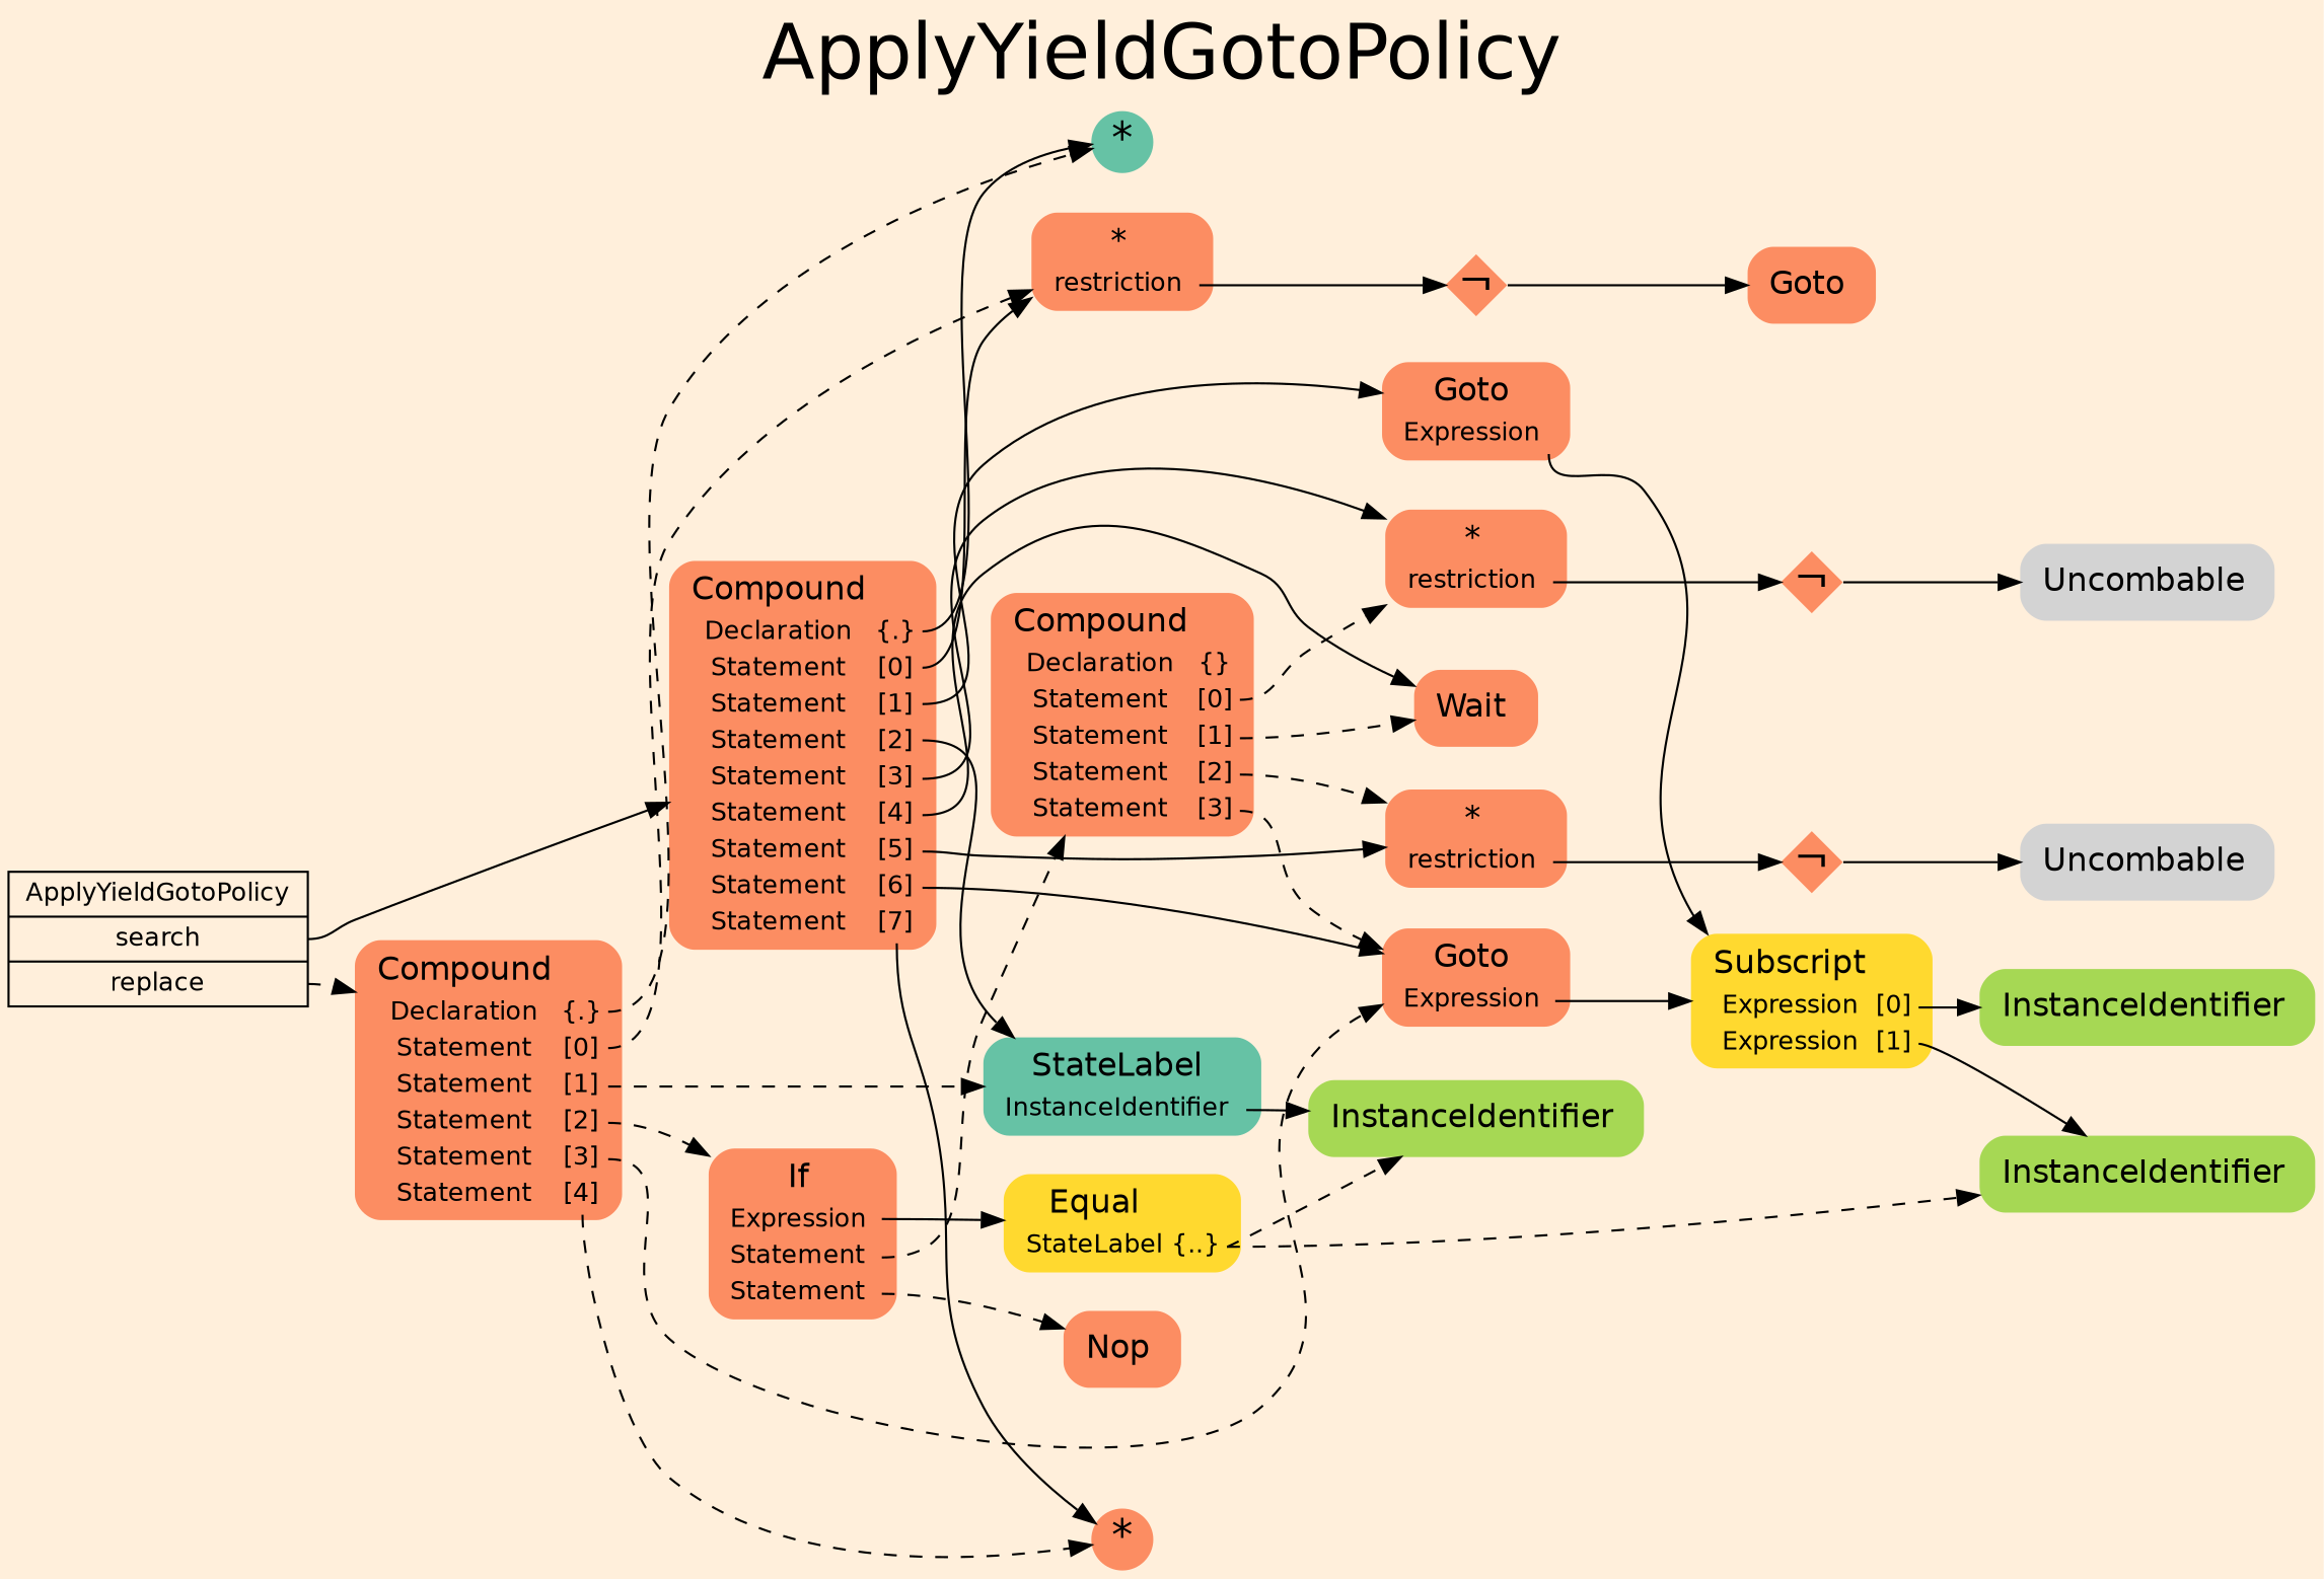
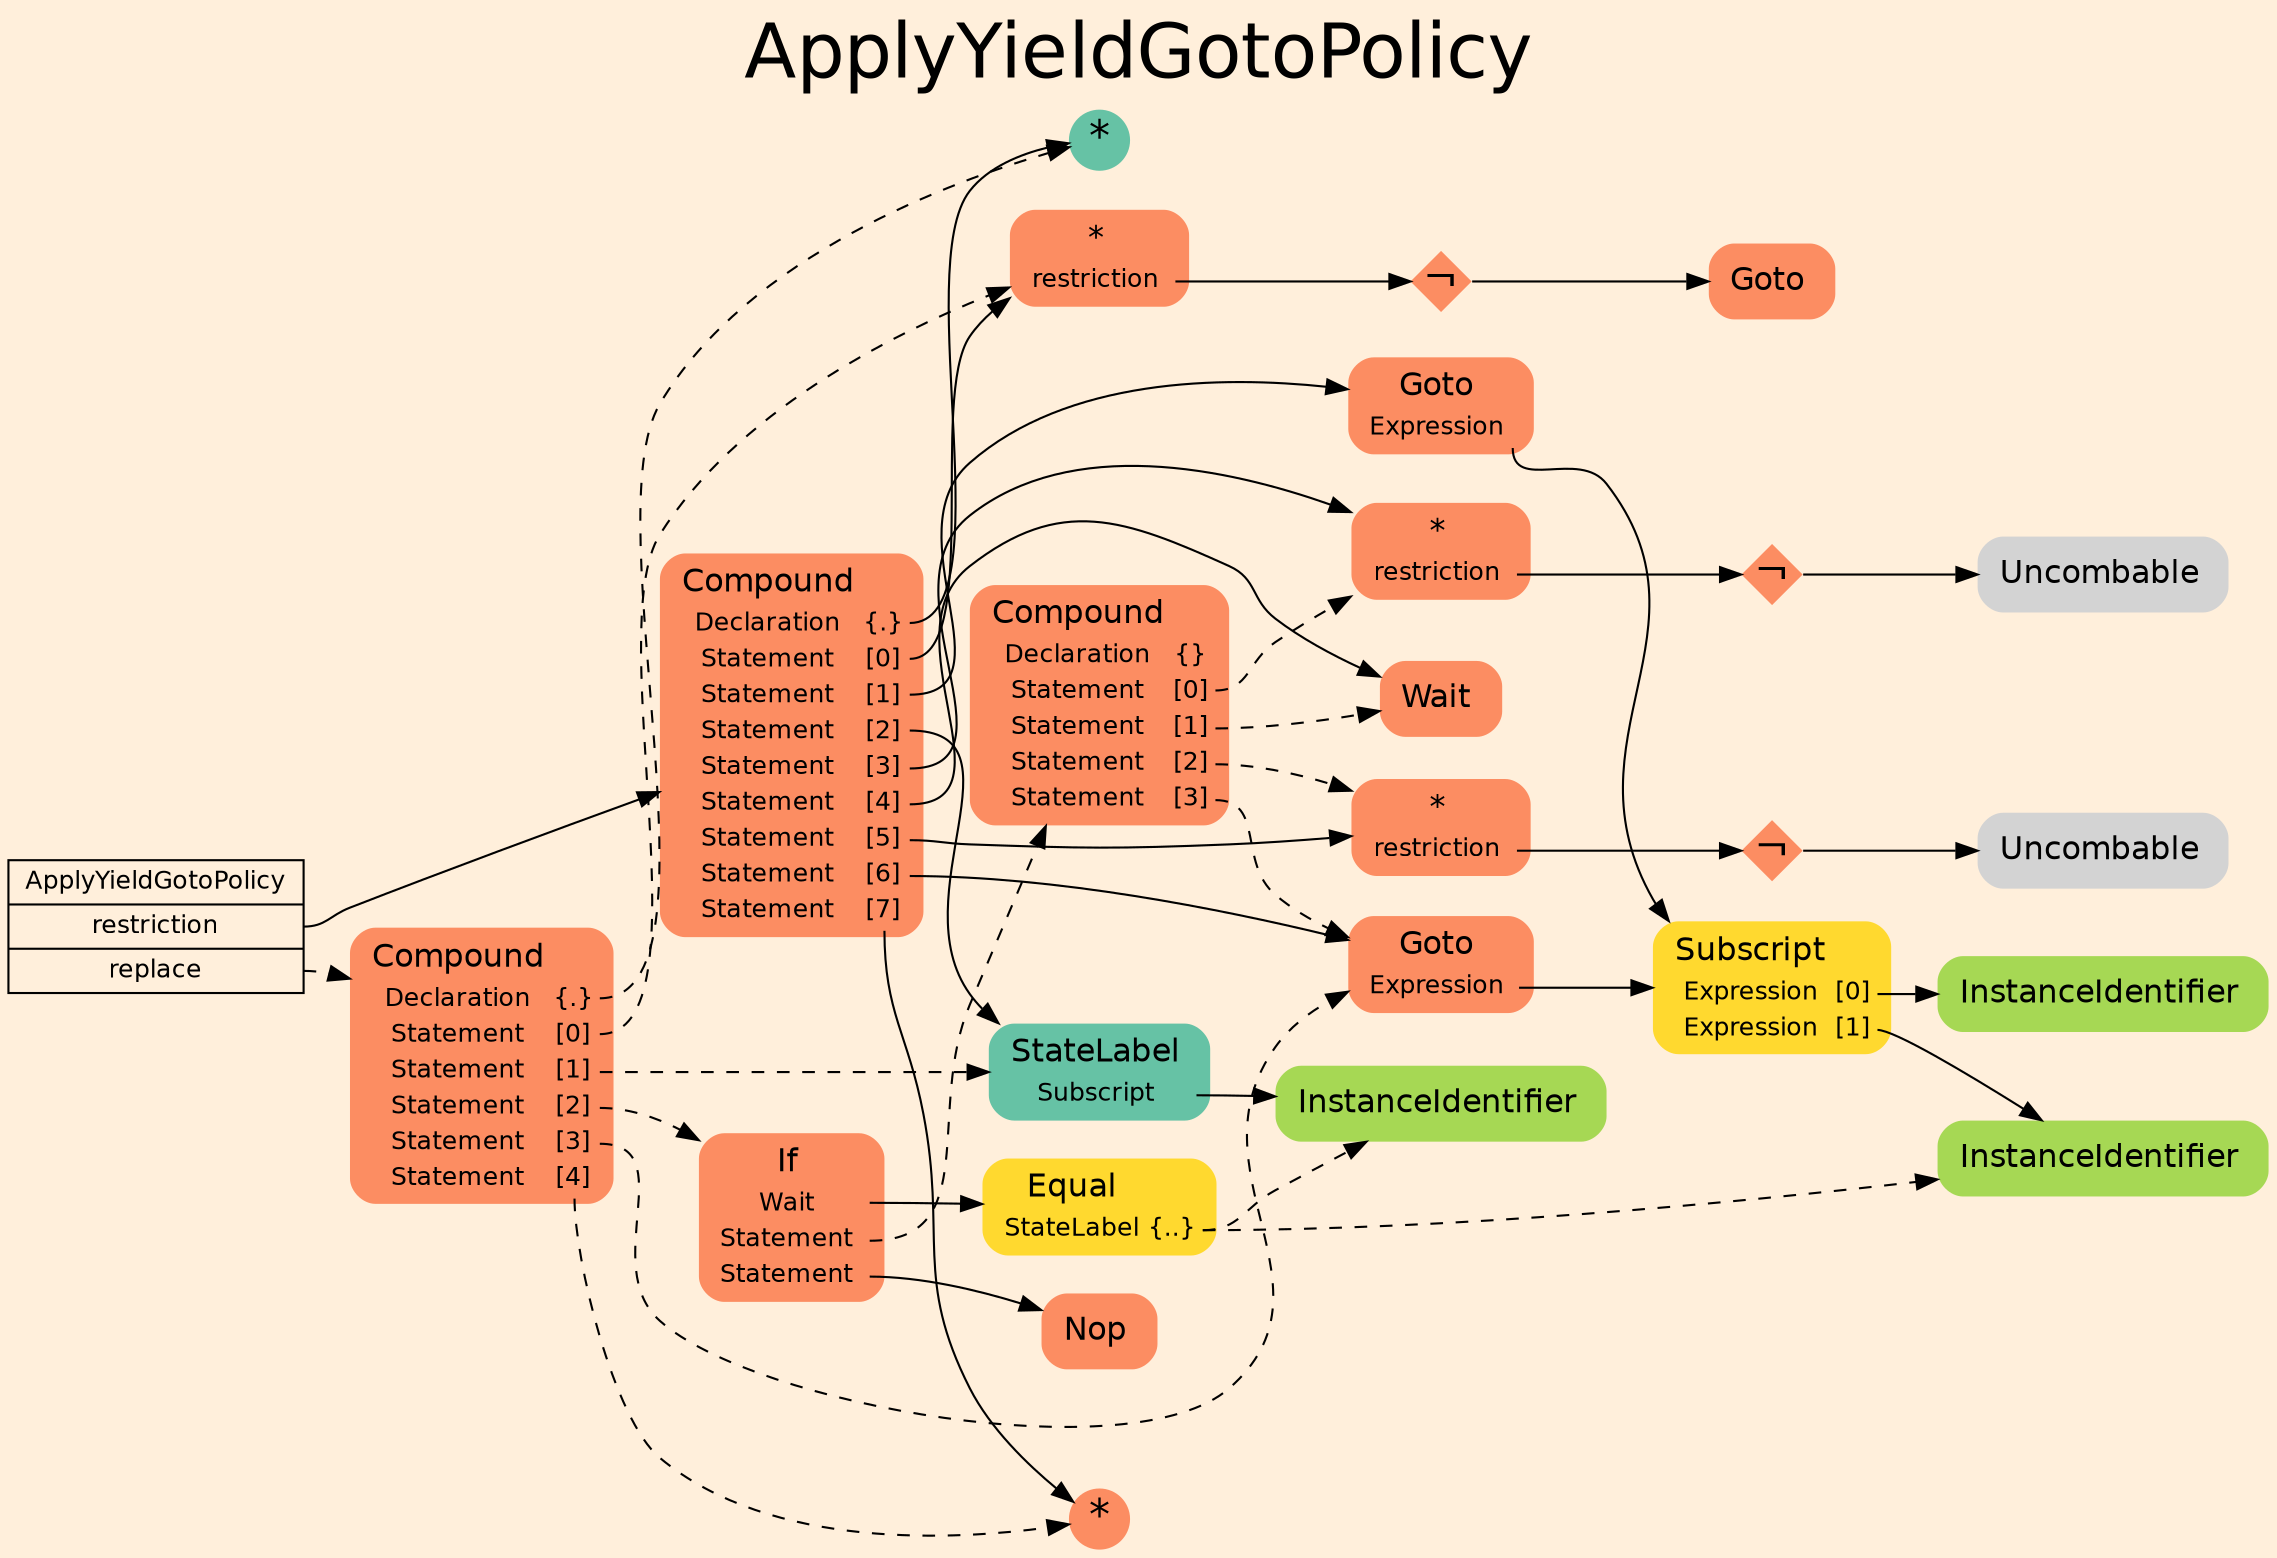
  digraph {
    bgcolor=antiquewhite1
    color=black
    fontcolor=black
    fontname="DejaVu Sans"
    fontsize=36
    label=ApplyYieldGotoPolicy
    labelloc=t
    rankdir=LR
    ranksep=0.3
    node [fillcolor="/set28/2" fontname="DejaVu Sans" fontsize=12 shape=plaintext style="rounded,filled"]
    edge [color=black fontcolor=black fontname="DejaVu Sans" tailport=port0]
-   n1 [color=black fillcolor=antiquewhite1 fontcolor=black label="<fixed> ApplyYieldGotoPolicy | <port0> search | <port1> replace" shape=record style=filled]
+   n1 [color=black fillcolor=antiquewhite1 fontcolor=black label="<fixed> ApplyYieldGotoPolicy | <port0> restriction | <port1> replace" shape=record style=filled]
    n2 [label=<<TABLE BORDER="0" CELLBORDER="0" CELLSPACING="0">      <TR><TD><FONT POINT-SIZE="15.0">Compound</FONT></TD><TD></TD></TR>      <TR><TD>Declaration</TD><TD PORT="port0">{.}</TD></TR>      <TR><TD>Statement</TD><TD PORT="port1">[0]</TD></TR>      <TR><TD>Statement</TD><TD PORT="port2">[1]</TD></TR>      <TR><TD>Statement</TD><TD PORT="port3">[2]</TD></TR>      <TR><TD>Statement</TD><TD PORT="port4">[3]</TD></TR>      <TR><TD>Statement</TD><TD PORT="port5">[4]</TD></TR>      <TR><TD>Statement</TD><TD PORT="port6">[5]</TD></TR>      <TR><TD>Statement</TD><TD PORT="port7">[6]</TD></TR>      <TR><TD>Statement</TD><TD PORT="port8">[7]</TD></TR>     </TABLE>>]
    n3 [label=<<TABLE BORDER="0" CELLBORDER="0" CELLSPACING="0">      <TR><TD><FONT POINT-SIZE="15.0">Compound</FONT></TD><TD></TD></TR>      <TR><TD>Declaration</TD><TD PORT="port0">{.}</TD></TR>      <TR><TD>Statement</TD><TD PORT="port1">[0]</TD></TR>      <TR><TD>Statement</TD><TD PORT="port2">[1]</TD></TR>      <TR><TD>Statement</TD><TD PORT="port3">[2]</TD></TR>      <TR><TD>Statement</TD><TD PORT="port4">[3]</TD></TR>      <TR><TD>Statement</TD><TD PORT="port5">[4]</TD></TR>     </TABLE>>]
    n4 [fillcolor="/set28/1" fixedsize=true fontsize=20 height=0.4 label=<*> penwidth=0.0 shape=circle style=filled width=0.4]
    n5 [label=<<TABLE BORDER="0" CELLBORDER="0" CELLSPACING="0">      <TR><TD><FONT POINT-SIZE="15.0">*</FONT></TD><TD></TD></TR>      <TR><TD>restriction</TD><TD PORT="port0"></TD></TR>     </TABLE>>]
    n6 [label=<<TABLE BORDER="0" CELLBORDER="0" CELLSPACING="0">      <TR><TD><FONT POINT-SIZE="15.0">Goto</FONT></TD><TD></TD></TR>      <TR><TD>Expression</TD><TD PORT="port0"></TD></TR>     </TABLE>>]
-   n7 [fillcolor="/set28/1" label=<<TABLE BORDER="0" CELLBORDER="0" CELLSPACING="0">      <TR><TD><FONT POINT-SIZE="15.0">StateLabel</FONT></TD><TD></TD></TR>      <TR><TD>InstanceIdentifier</TD><TD PORT="port0"></TD></TR>     </TABLE>>]
+   n7 [fillcolor="/set28/1" label=<<TABLE BORDER="0" CELLBORDER="0" CELLSPACING="0">      <TR><TD><FONT POINT-SIZE="15.0">StateLabel</FONT></TD><TD></TD></TR>      <TR><TD>Subscript</TD><TD PORT="port0"></TD></TR>     </TABLE>>]
    n8 [label=<<TABLE BORDER="0" CELLBORDER="0" CELLSPACING="0">      <TR><TD><FONT POINT-SIZE="15.0">*</FONT></TD><TD></TD></TR>      <TR><TD>restriction</TD><TD PORT="port0"></TD></TR>     </TABLE>>]
    n9 [label=<<TABLE BORDER="0" CELLBORDER="0" CELLSPACING="0">      <TR><TD><FONT POINT-SIZE="15.0">Wait</FONT></TD><TD></TD></TR>     </TABLE>>]
    n10 [label=<<TABLE BORDER="0" CELLBORDER="0" CELLSPACING="0">      <TR><TD><FONT POINT-SIZE="15.0">*</FONT></TD><TD></TD></TR>      <TR><TD>restriction</TD><TD PORT="port0"></TD></TR>     </TABLE>>]
    n11 [label=<<TABLE BORDER="0" CELLBORDER="0" CELLSPACING="0">      <TR><TD><FONT POINT-SIZE="15.0">Goto</FONT></TD><TD></TD></TR>      <TR><TD>Expression</TD><TD PORT="port0"></TD></TR>     </TABLE>>]
    n12 [fixedsize=true fontsize=20 height=0.4 label=<*> penwidth=0.0 shape=circle style=filled width=0.4]
-   n13 [label=<<TABLE BORDER="0" CELLBORDER="0" CELLSPACING="0">      <TR><TD><FONT POINT-SIZE="15.0">If</FONT></TD><TD></TD></TR>      <TR><TD>Expression</TD><TD PORT="port0"></TD></TR>      <TR><TD>Statement</TD><TD PORT="port1"></TD></TR>      <TR><TD>Statement</TD><TD PORT="port2"></TD></TR>     </TABLE>>]
+   n13 [label=<<TABLE BORDER="0" CELLBORDER="0" CELLSPACING="0">      <TR><TD><FONT POINT-SIZE="15.0">If</FONT></TD><TD></TD></TR>      <TR><TD>Wait</TD><TD PORT="port0"></TD></TR>      <TR><TD>Statement</TD><TD PORT="port1"></TD></TR>      <TR><TD>Statement</TD><TD PORT="port2"></TD></TR>     </TABLE>>]
    n14 [fixedsize=true fontsize=20 height=0.4 label=<¬> penwidth=0.0 shape=diamond style=filled width=0.4]
    n15 [fillcolor="/set28/6" label=<<TABLE BORDER="0" CELLBORDER="0" CELLSPACING="0">      <TR><TD><FONT POINT-SIZE="15.0">Subscript</FONT></TD><TD></TD></TR>      <TR><TD>Expression</TD><TD PORT="port0">[0]</TD></TR>      <TR><TD>Expression</TD><TD PORT="port1">[1]</TD></TR>     </TABLE>>]
    n16 [fillcolor="/set28/5" label=<<TABLE BORDER="0" CELLBORDER="0" CELLSPACING="0">      <TR><TD><FONT POINT-SIZE="15.0">InstanceIdentifier</FONT></TD><TD></TD></TR>     </TABLE>>]
    n17 [fixedsize=true fontsize=20 height=0.4 label=<¬> penwidth=0.0 shape=diamond style=filled width=0.4]
    n18 [fixedsize=true fontsize=20 height=0.4 label=<¬> penwidth=0.0 shape=diamond style=filled width=0.4]
    n19 [fillcolor="/set28/6" label=<<TABLE BORDER="0" CELLBORDER="0" CELLSPACING="0">      <TR><TD><FONT POINT-SIZE="15.0">Equal</FONT></TD><TD></TD></TR>      <TR><TD>StateLabel</TD><TD PORT="port0">{..}</TD></TR>     </TABLE>>]
    n20 [label=<<TABLE BORDER="0" CELLBORDER="0" CELLSPACING="0">      <TR><TD><FONT POINT-SIZE="15.0">Compound</FONT></TD><TD></TD></TR>      <TR><TD>Declaration</TD><TD PORT="port0">{}</TD></TR>      <TR><TD>Statement</TD><TD PORT="port1">[0]</TD></TR>      <TR><TD>Statement</TD><TD PORT="port2">[1]</TD></TR>      <TR><TD>Statement</TD><TD PORT="port3">[2]</TD></TR>      <TR><TD>Statement</TD><TD PORT="port4">[3]</TD></TR>     </TABLE>>]
    n21 [label=<<TABLE BORDER="0" CELLBORDER="0" CELLSPACING="0">      <TR><TD><FONT POINT-SIZE="15.0">Nop</FONT></TD><TD></TD></TR>     </TABLE>>]
    n22 [label=<<TABLE BORDER="0" CELLBORDER="0" CELLSPACING="0">      <TR><TD><FONT POINT-SIZE="15.0">Goto</FONT></TD><TD></TD></TR>     </TABLE>>]
    n23 [fillcolor="/set28/5" label=<<TABLE BORDER="0" CELLBORDER="0" CELLSPACING="0">      <TR><TD><FONT POINT-SIZE="15.0">InstanceIdentifier</FONT></TD><TD></TD></TR>     </TABLE>>]
    n24 [fillcolor="/set28/5" label=<<TABLE BORDER="0" CELLBORDER="0" CELLSPACING="0">      <TR><TD><FONT POINT-SIZE="15.0">InstanceIdentifier</FONT></TD><TD></TD></TR>     </TABLE>>]
    n25 [label=<<TABLE BORDER="0" CELLBORDER="0" CELLSPACING="0">      <TR><TD><FONT POINT-SIZE="15.0">Uncombable</FONT></TD><TD></TD></TR>     </TABLE>> fillcolor=""]
    n26 [label=<<TABLE BORDER="0" CELLBORDER="0" CELLSPACING="0">      <TR><TD><FONT POINT-SIZE="15.0">Uncombable</FONT></TD><TD></TD></TR>     </TABLE>> fillcolor=""]
    n1 -> n2
    n1 -> n3 [style=dashed tailport=port1]
    n2 -> n4
    n2 -> n5 [tailport=port1]
    n2 -> n6 [tailport=port2]
    n2 -> n7 [tailport=port3]
    n2 -> n8 [tailport=port4]
    n2 -> n9 [tailport=port5]
    n2 -> n10 [tailport=port6]
    n2 -> n11 [tailport=port7]
    n2 -> n12 [tailport=port8]
    n3 -> n4 [style=dashed]
    n3 -> n5 [style=dashed tailport=port1]
    n3 -> n7 [style=dashed tailport=port2]
    n3 -> n11 [style=dashed tailport=port4]
    n3 -> n12 [style=dashed tailport=port5]
    n3 -> n13 [style=dashed tailport=port3]
    n5 -> n14
    n6 -> n15
    n7 -> n16
    n8 -> n17
    n10 -> n18
    n11 -> n15
    n13 -> n19 [style=solid]
    n13 -> n20 [style=dashed tailport=port1]
-   n13 -> n21 [style=dashed tailport=port2]
+   n13 -> n21 [style=solid tailport=port2]
    n14 -> n22
    n15 -> n23
    n15 -> n24 [tailport=port1]
    n17 -> n25
    n18 -> n26
    n19 -> n16 [style=dashed]
    n19 -> n24 [style=dashed]
    n20 -> n8 [style=dashed tailport=port1]
    n20 -> n9 [style=dashed tailport=port2]
    n20 -> n10 [style=dashed tailport=port3]
    n20 -> n11 [style=dashed tailport=port4]
  }
